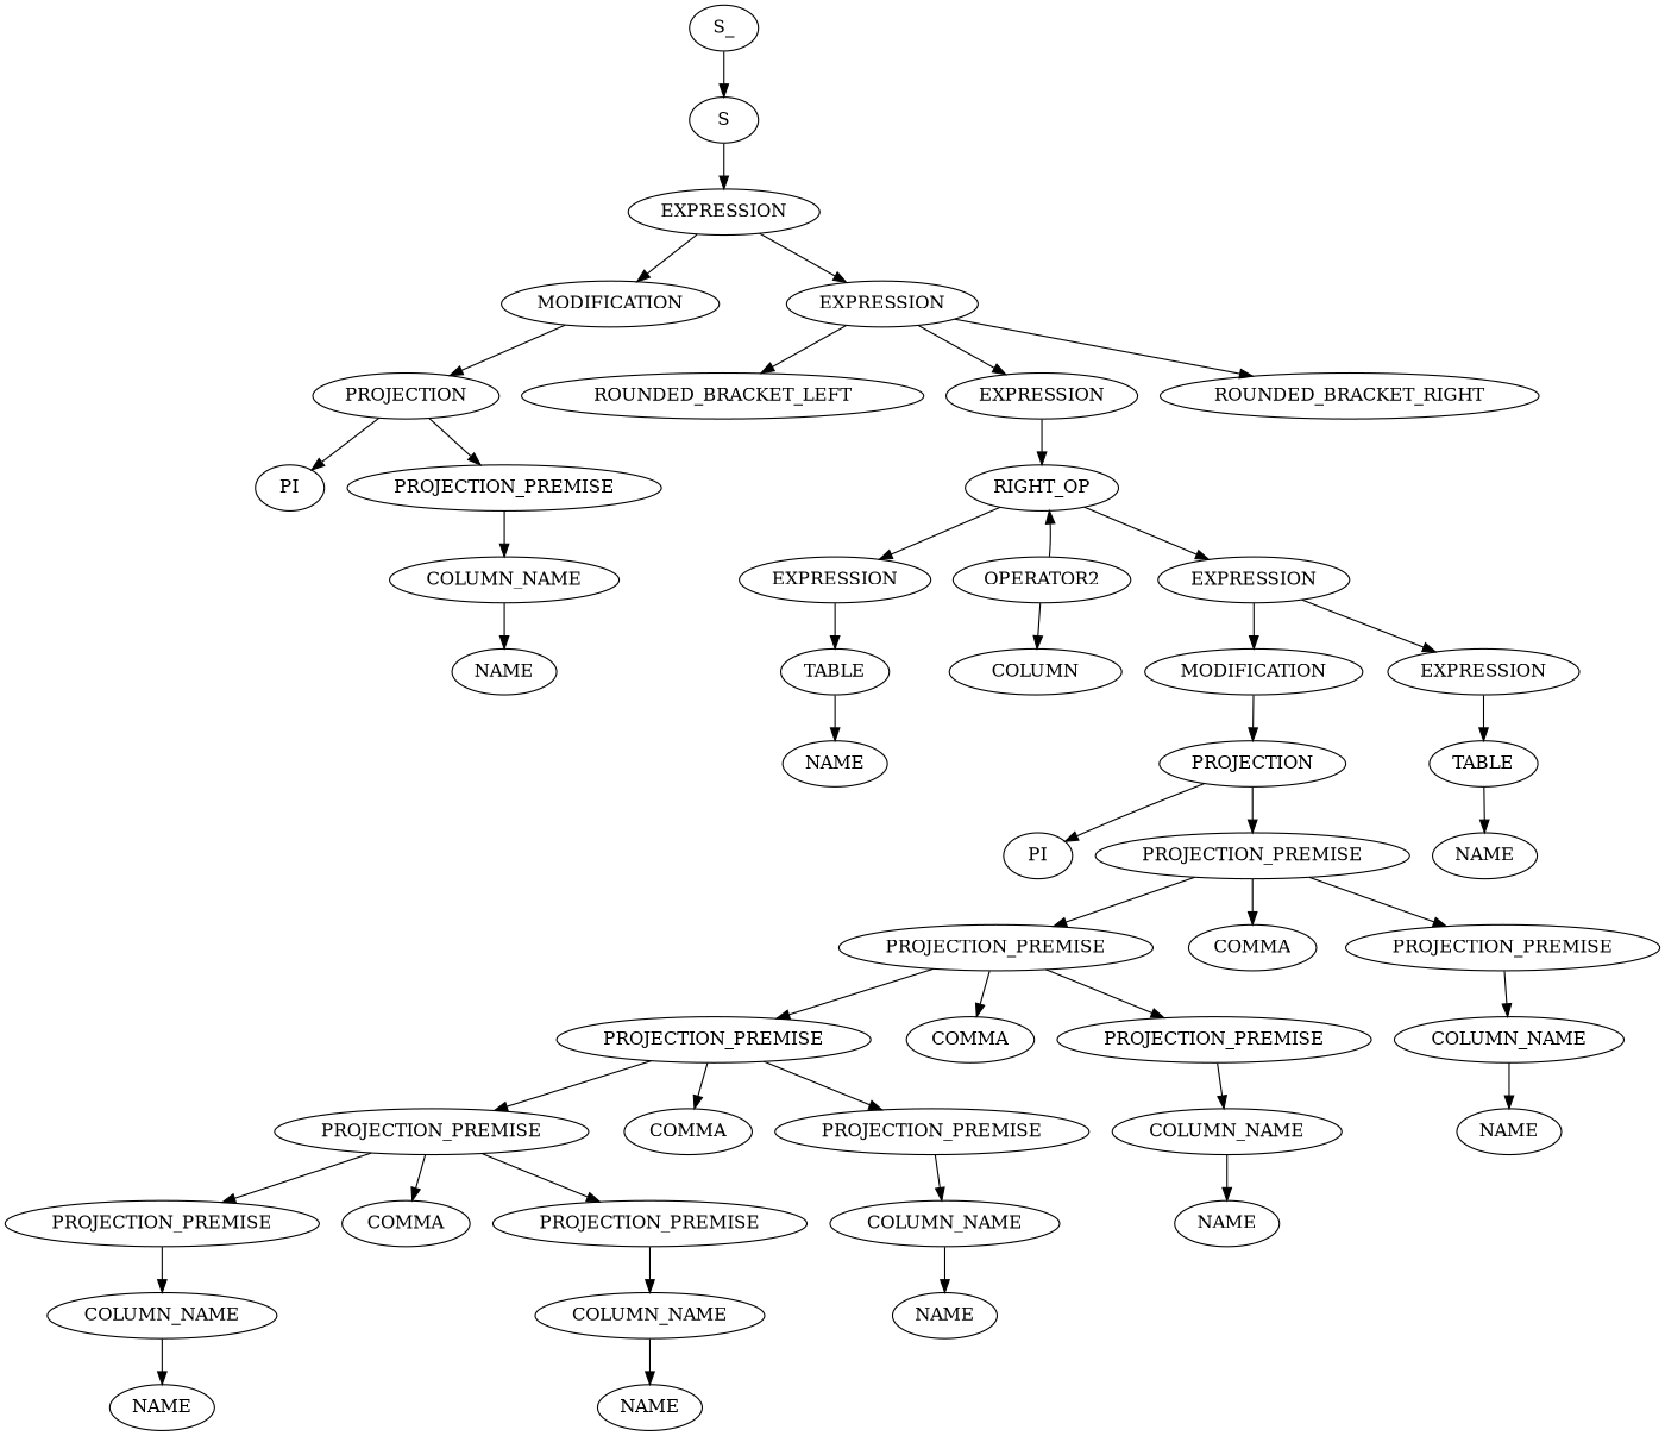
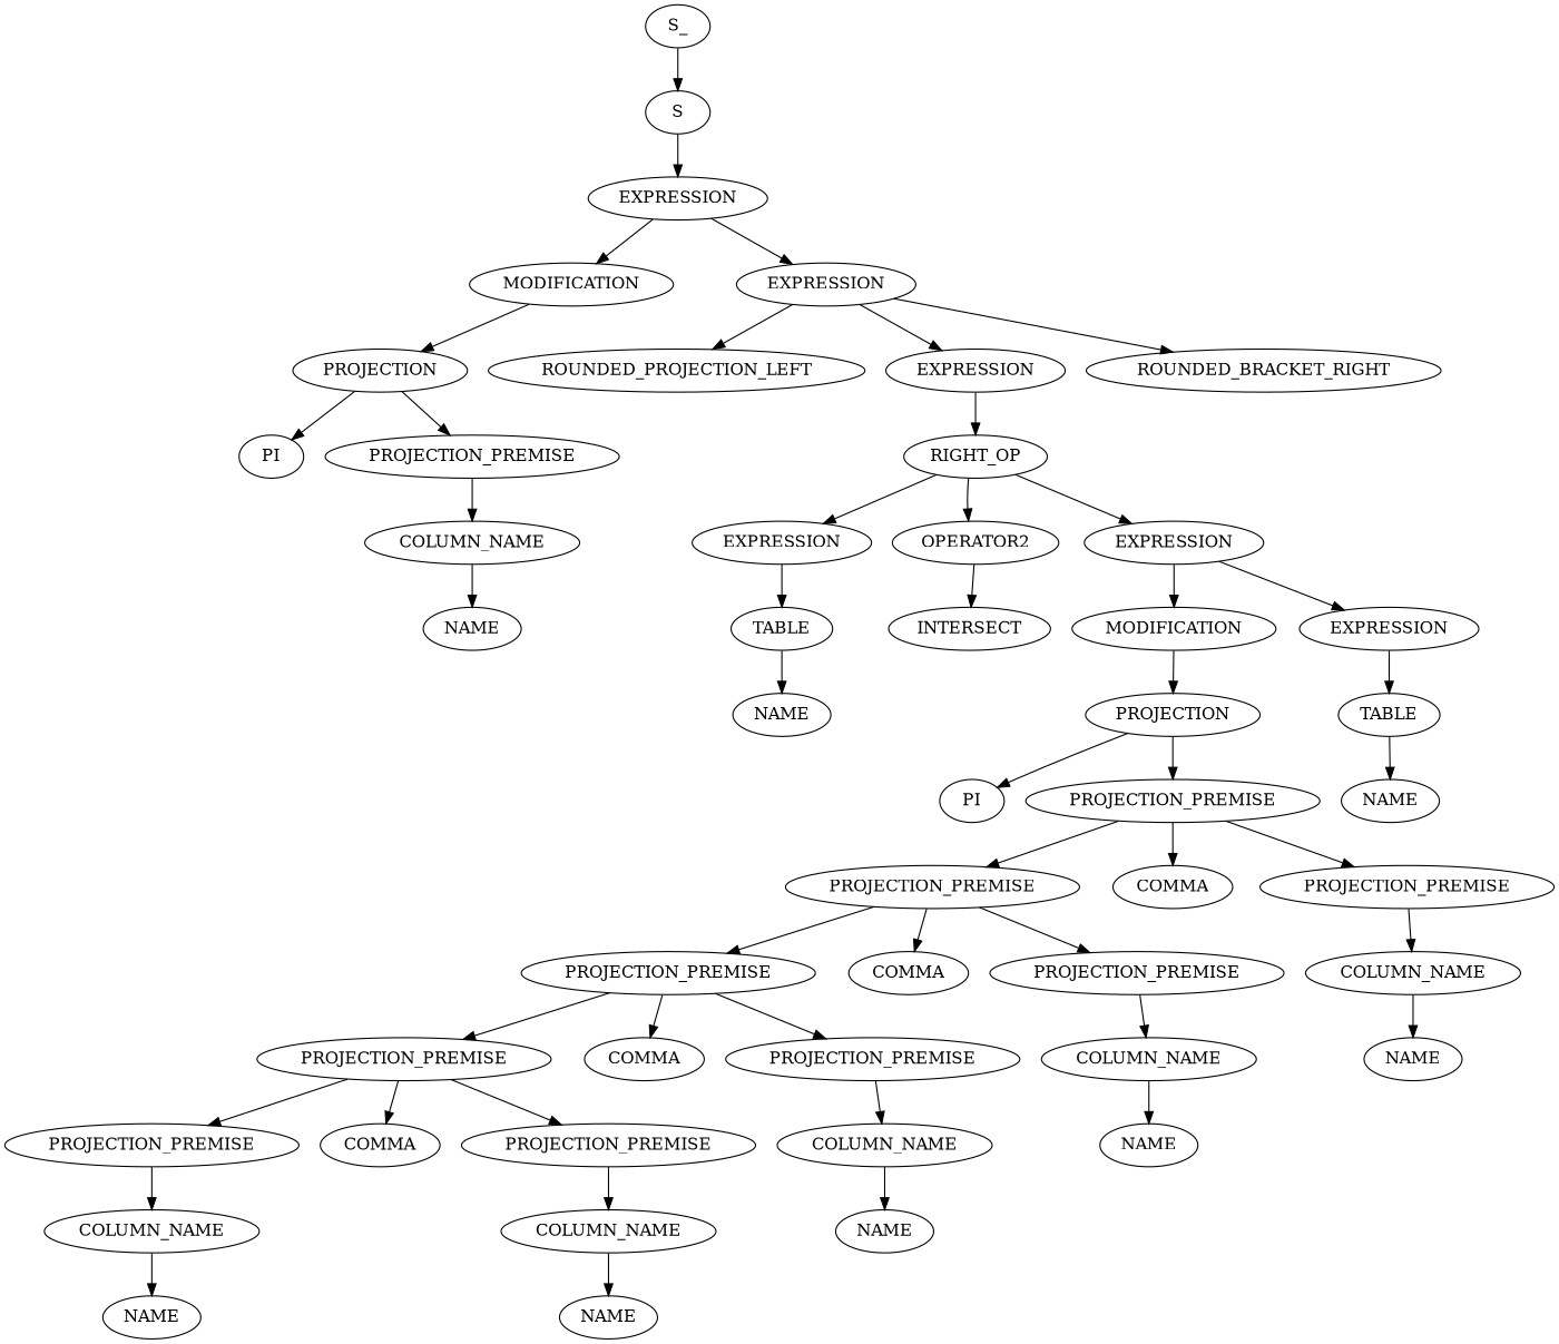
  digraph {
    n1 [label=S_]
    n2 [label=S]
    n3 [label=EXPRESSION]
    n4 [label=MODIFICATION]
    n5 [label=EXPRESSION]
    n6 [label=PROJECTION]
-   n7 [label=ROUNDED_BRACKET_LEFT]
+   n7 [label=ROUNDED_PROJECTION_LEFT]
    n8 [label=EXPRESSION]
    n9 [label=ROUNDED_BRACKET_RIGHT]
    n10 [label=PI]
    n11 [label=PROJECTION_PREMISE]
    n12 [label=COLUMN_NAME]
    n13 [label=NAME]
    n14 [label=RIGHT_OP]
    n15 [label=EXPRESSION]
    n16 [label=OPERATOR2]
    n17 [label=EXPRESSION]
    n18 [label=TABLE]
-   n19 [label=COLUMN]
+   n19 [label=INTERSECT]
    n20 [label=MODIFICATION]
    n21 [label=EXPRESSION]
    n22 [label=NAME]
    n23 [label=PROJECTION]
    n24 [label=TABLE]
    n25 [label=PI]
    n26 [label=PROJECTION_PREMISE]
    n27 [label=PROJECTION_PREMISE]
    n28 [label=COMMA]
    n29 [label=PROJECTION_PREMISE]
    n30 [label=PROJECTION_PREMISE]
    n31 [label=COMMA]
    n32 [label=PROJECTION_PREMISE]
    n33 [label=COLUMN_NAME]
    n34 [label=PROJECTION_PREMISE]
    n35 [label=COMMA]
    n36 [label=PROJECTION_PREMISE]
    n37 [label=COLUMN_NAME]
    n38 [label=PROJECTION_PREMISE]
    n39 [label=COMMA]
    n40 [label=PROJECTION_PREMISE]
    n41 [label=COLUMN_NAME]
    n42 [label=COLUMN_NAME]
    n43 [label=COLUMN_NAME]
    n44 [label=NAME]
    n45 [label=NAME]
    n46 [label=NAME]
    n47 [label=NAME]
    n48 [label=NAME]
    n49 [label=NAME]
    n1 -> n2
    n2 -> n3
    n3 -> n4
    n3 -> n5
    n4 -> n6
    n5 -> n7
    n5 -> n8
    n5 -> n9
    n6 -> n10
    n6 -> n11
    n8 -> n14
    n11 -> n12
    n12 -> n13
    n14 -> n15
-   n16 -> n14
+   n14 -> n16
    n14 -> n17
    n15 -> n18
    n16 -> n19
    n17 -> n20
    n17 -> n21
    n18 -> n22
    n20 -> n23
    n21 -> n24
    n23 -> n25
    n23 -> n26
    n24 -> n49
    n26 -> n27
    n26 -> n28
    n26 -> n29
    n27 -> n30
    n27 -> n31
    n27 -> n32
    n29 -> n33
    n30 -> n34
    n30 -> n35
    n30 -> n36
    n32 -> n37
    n33 -> n48
    n34 -> n38
    n34 -> n39
    n34 -> n40
    n36 -> n41
    n37 -> n47
    n38 -> n42
    n40 -> n43
    n41 -> n46
    n42 -> n44
    n43 -> n45
  }
